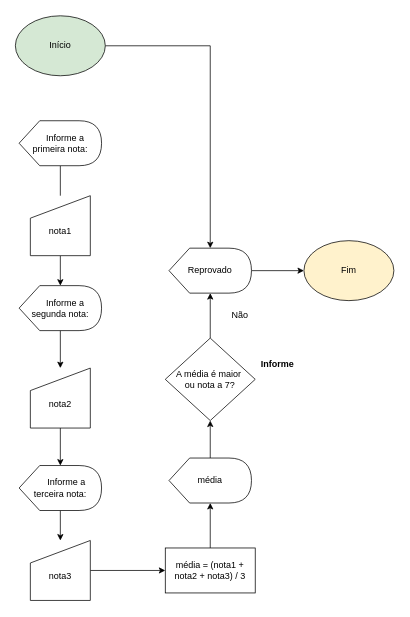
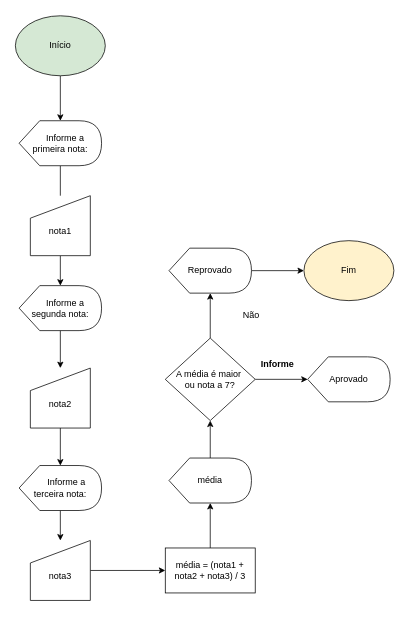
  <mxCell id="0" />
  <mxCell id="1" parent="0" />
- <mxCell id="2" value="" style="edgeStyle=orthogonalEdgeStyle;rounded=0;orthogonalLoop=1;jettySize=auto;html=1;" edge="1" parent="1" source="3" target="25"><mxGeometry relative="1" as="geometry" /></mxCell>
+ <mxCell id="2" value="" style="edgeStyle=orthogonalEdgeStyle;rounded=0;orthogonalLoop=1;jettySize=auto;html=1;" edge="1" parent="1" source="3" target="5"><mxGeometry relative="1" as="geometry" /></mxCell>
  <mxCell id="3" value="Início" style="ellipse;whiteSpace=wrap;html=1;fillColor=#d5e8d4;" parent="1" vertex="1"><mxGeometry x="20" y="20" width="120" height="80" as="geometry" /></mxCell>
  <mxCell id="4" value="" style="edgeStyle=orthogonalEdgeStyle;rounded=0;orthogonalLoop=1;jettySize=auto;html=1;endArrow=none;" edge="1" parent="1" source="5" target="7"><mxGeometry relative="1" as="geometry" /></mxCell>
  <mxCell id="5" value="&amp;nbsp; &amp;nbsp; Informe a primeira nota:" style="shape=display;whiteSpace=wrap;html=1;" vertex="1" parent="1"><mxGeometry x="25" y="160" width="110" height="60" as="geometry" /></mxCell>
  <mxCell id="6" value="" style="edgeStyle=orthogonalEdgeStyle;rounded=0;orthogonalLoop=1;jettySize=auto;html=1;" edge="1" parent="1" source="7" target="9"><mxGeometry relative="1" as="geometry" /></mxCell>
  <mxCell id="7" value="&lt;div&gt;&lt;br&gt;&lt;/div&gt;nota1" style="shape=manualInput;whiteSpace=wrap;html=1;" vertex="1" parent="1"><mxGeometry x="40" y="260" width="80" height="80" as="geometry" /></mxCell>
  <mxCell id="8" value="" style="edgeStyle=orthogonalEdgeStyle;rounded=0;orthogonalLoop=1;jettySize=auto;html=1;" edge="1" parent="1" source="9" target="11"><mxGeometry relative="1" as="geometry" /></mxCell>
  <mxCell id="9" value="&amp;nbsp; &amp;nbsp; Informe a segunda nota:" style="shape=display;whiteSpace=wrap;html=1;" vertex="1" parent="1"><mxGeometry x="25" y="380" width="110" height="60" as="geometry" /></mxCell>
  <mxCell id="10" value="" style="edgeStyle=orthogonalEdgeStyle;rounded=0;orthogonalLoop=1;jettySize=auto;html=1;" edge="1" parent="1" source="11" target="13"><mxGeometry relative="1" as="geometry" /></mxCell>
  <mxCell id="11" value="&lt;div&gt;&lt;br&gt;&lt;/div&gt;nota2" style="shape=manualInput;whiteSpace=wrap;html=1;" vertex="1" parent="1"><mxGeometry x="40" y="490" width="80" height="80" as="geometry" /></mxCell>
  <mxCell id="12" value="" style="edgeStyle=orthogonalEdgeStyle;rounded=0;orthogonalLoop=1;jettySize=auto;html=1;" edge="1" parent="1" source="13" target="15"><mxGeometry relative="1" as="geometry" /></mxCell>
  <mxCell id="13" value="&amp;nbsp; &amp;nbsp; &amp;nbsp;Informe a terceira nota:" style="shape=display;whiteSpace=wrap;html=1;" vertex="1" parent="1"><mxGeometry x="25" y="620" width="110" height="60" as="geometry" /></mxCell>
  <mxCell id="14" value="" style="edgeStyle=orthogonalEdgeStyle;rounded=0;orthogonalLoop=1;jettySize=auto;html=1;" edge="1" parent="1" source="15" target="17"><mxGeometry relative="1" as="geometry" /></mxCell>
  <mxCell id="15" value="&lt;div&gt;&lt;br&gt;&lt;/div&gt;nota3" style="shape=manualInput;whiteSpace=wrap;html=1;" vertex="1" parent="1"><mxGeometry x="40" y="720" width="80" height="80" as="geometry" /></mxCell>
  <mxCell id="16" value="" style="edgeStyle=orthogonalEdgeStyle;rounded=0;orthogonalLoop=1;jettySize=auto;html=1;" edge="1" parent="1" source="17" target="19"><mxGeometry relative="1" as="geometry" /></mxCell>
  <mxCell id="17" value="média = (nota1 + nota2 + nota3) / 3" style="rounded=0;whiteSpace=wrap;html=1;" vertex="1" parent="1"><mxGeometry x="220" y="730" width="120" height="60" as="geometry" /></mxCell>
  <mxCell id="18" value="" style="edgeStyle=orthogonalEdgeStyle;rounded=0;orthogonalLoop=1;jettySize=auto;html=1;" edge="1" parent="1" source="19" target="22"><mxGeometry relative="1" as="geometry" /></mxCell>
  <mxCell id="19" value="média" style="shape=display;whiteSpace=wrap;html=1;" vertex="1" parent="1"><mxGeometry x="225" y="610" width="110" height="60" as="geometry" /></mxCell>
+ <mxCell id="20" value="" style="edgeStyle=orthogonalEdgeStyle;rounded=0;orthogonalLoop=1;jettySize=auto;html=1;" edge="1" parent="1" source="22" target="23"><mxGeometry relative="1" as="geometry" /></mxCell>
  <mxCell id="21" value="" style="edgeStyle=orthogonalEdgeStyle;rounded=0;orthogonalLoop=1;jettySize=auto;html=1;" edge="1" parent="1" source="22" target="25"><mxGeometry relative="1" as="geometry" /></mxCell>
  <mxCell id="22" value="A média é maior&amp;nbsp;&lt;div&gt;ou nota a 7?&lt;/div&gt;" style="rhombus;whiteSpace=wrap;html=1;" vertex="1" parent="1"><mxGeometry x="220" y="450" width="120" height="110" as="geometry" /></mxCell>
+ <mxCell id="23" value="Aprovado" style="shape=display;whiteSpace=wrap;html=1;" vertex="1" parent="1"><mxGeometry x="410" y="475" width="110" height="60" as="geometry" /></mxCell>
  <mxCell id="24" value="" style="edgeStyle=orthogonalEdgeStyle;rounded=0;orthogonalLoop=1;jettySize=auto;html=1;" edge="1" parent="1" source="25" target="28"><mxGeometry relative="1" as="geometry" /></mxCell>
  <mxCell id="25" value="Reprovado" style="shape=display;whiteSpace=wrap;html=1;" vertex="1" parent="1"><mxGeometry x="225" y="330" width="110" height="60" as="geometry" /></mxCell>
  <mxCell id="26" value="&lt;b&gt;Informe&lt;/b&gt;" style="text;strokeColor=none;align=center;fillColor=none;html=1;verticalAlign=middle;whiteSpace=wrap;rounded=0;" vertex="1" parent="1"><mxGeometry x="340" y="470" width="60" height="30" as="geometry" /></mxCell>
- <mxCell id="27" value="Não" style="text;strokeColor=none;align=center;fillColor=none;html=1;verticalAlign=middle;whiteSpace=wrap;rounded=0;" vertex="1" parent="1"><mxGeometry x="290" y="405" width="60" height="30" as="geometry" /></mxCell>
+ <mxCell id="27" value="Não" style="text;strokeColor=none;align=center;fillColor=none;html=1;verticalAlign=middle;whiteSpace=wrap;rounded=0;" vertex="1" parent="1"><mxGeometry x="305" y="405" width="60" height="30" as="geometry" /></mxCell>
  <mxCell id="28" value="Fim" style="ellipse;whiteSpace=wrap;html=1;fillColor=#fff2cc;" vertex="1" parent="1"><mxGeometry x="405" y="320" width="120" height="80" as="geometry" /></mxCell>
